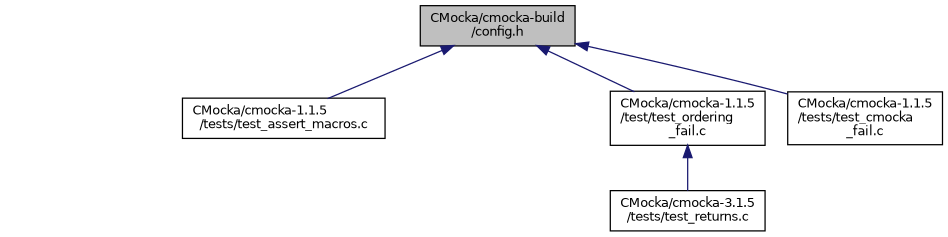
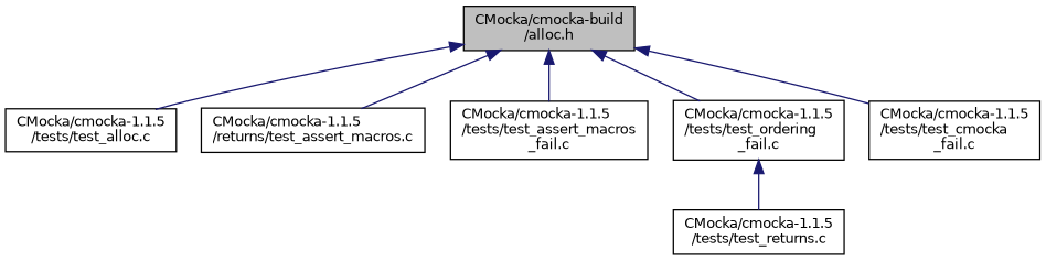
  digraph {
    node [color=black fillcolor=white fontname=Helvetica fontsize=10 shape=record style=filled]
    edge [color=midnightblue dir=back fontname=Helvetica fontsize=10 labelfontname=Helvetica labelfontsize=10 style=solid]
-   n1 [fillcolor=grey75 fontcolor=black height=0.2 label="CMocka/cmocka-build\l/config.h" width=0.4]
-   n3 [height=0.2 label="CMocka/cmocka-1.1.5\l/tests/test_assert_macros.c" width=0.4]
-   n5 [height=0.2 label="CMocka/cmocka-1.1.5\l/test/test_ordering\l_fail.c" width=0.4]
+   n1 [fillcolor=grey75 fontcolor=black height=0.2 label="CMocka/cmocka-build\l/alloc.h" width=0.4]
+   n2 [height=0.2 label="CMocka/cmocka-1.1.5\l/tests/test_alloc.c" width=0.4]
+   n3 [height=0.2 label="CMocka/cmocka-1.1.5\l/returns/test_assert_macros.c" width=0.4]
+   n4 [height=0.2 label="CMocka/cmocka-1.1.5\l/tests/test_assert_macros\l_fail.c" width=0.4]
+   n5 [height=0.2 label="CMocka/cmocka-1.1.5\l/tests/test_ordering\l_fail.c" width=0.4]
    n6 [height=0.2 label="CMocka/cmocka-1.1.5\l/tests/test_cmocka\l_fail.c" width=0.4]
-   n7 [height=0.2 label="CMocka/cmocka-3.1.5\l/tests/test_returns.c" width=0.4]
+   n7 [height=0.2 label="CMocka/cmocka-1.1.5\l/tests/test_returns.c" width=0.4]
+   n1 -> n2
    n1 -> n3
+   n1 -> n4
    n1 -> n5
    n1 -> n6
    n5 -> n7
  }
